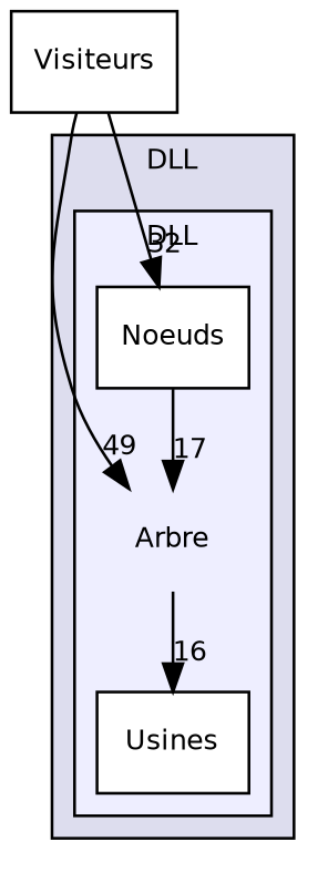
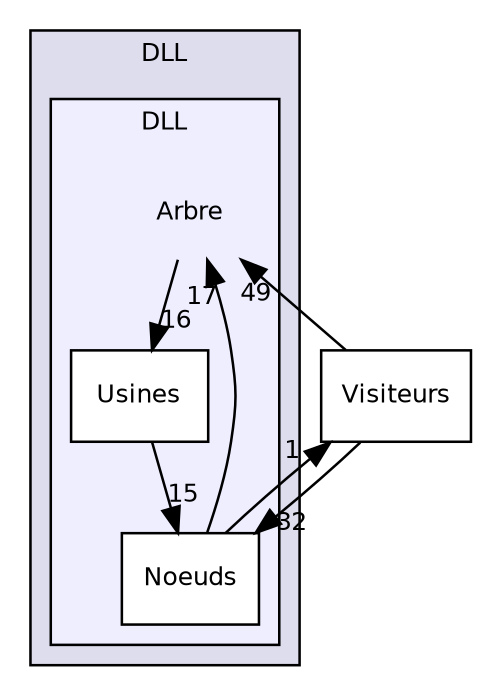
  digraph {
    compound=true
    node [fontname=Helvetica fontsize=10 shape=box]
    edge [labeldistance=1.5 labelfontname=Helvetica labelfontsize=10]
    n1 [label=Arbre shape=plaintext]
    n2 [color=black fillcolor=white label=Noeuds style=filled]
    n3 [color=black fillcolor=white label=Usines style=filled]
    n4 [label=Visiteurs]
    subgraph cluster_1 {
      bgcolor="#ddddee"
      fontname=Helvetica
      fontsize=10
      label=DLL
      pencolor=black
      subgraph cluster_2 {
        bgcolor="#eeeeff"
        fontname=Helvetica
        fontsize=10
        label=DLL
        pencolor=black
        n1
        n2
        n3
      }
    }
    n1 -> n3 [headlabel=16]
    n2 -> n1 [headlabel=17]
+   n2 -> n4 [headlabel=1]
+   n3 -> n2 [headlabel=15]
    n4 -> n1 [headlabel=49]
    n4 -> n2 [headlabel=32]
  }
